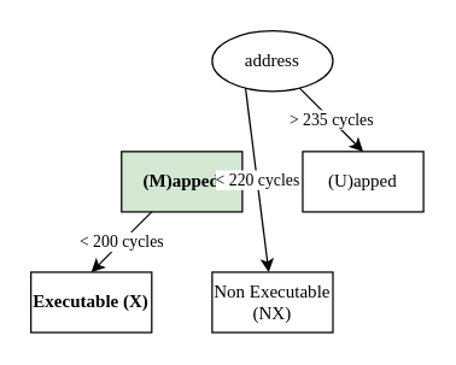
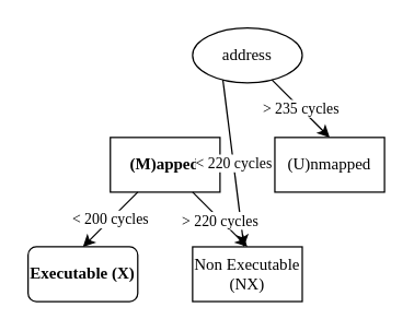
  <mxCell id="0" />
  <mxCell id="1" parent="0" />
  <mxCell id="2" value="&lt;font face=&quot;Computer Modern&quot;&gt;address&lt;/font&gt;" style="ellipse;whiteSpace=wrap;html=1;" parent="1" vertex="1"><mxGeometry x="140" y="20" width="80" height="40" as="geometry" /></mxCell>
- <mxCell id="3" value="&lt;font face=&quot;Computer Modern&quot;&gt;&lt;b&gt;(M)apped&lt;/b&gt;&lt;/font&gt;" style="rounded=0;whiteSpace=wrap;html=1;fillColor=#d5e8d4;" parent="1" vertex="1"><mxGeometry x="80" y="100" width="80" height="40" as="geometry" /></mxCell>
- <mxCell id="4" value="&lt;font face=&quot;Computer Modern&quot;&gt;(U)apped&lt;/font&gt;" style="rounded=0;whiteSpace=wrap;html=1;" parent="1" vertex="1"><mxGeometry x="200" y="100" width="80" height="40" as="geometry" /></mxCell>
+ <mxCell id="3" value="&lt;font face=&quot;Computer Modern&quot;&gt;&lt;b&gt;(M)apped&lt;/b&gt;&lt;/font&gt;" style="rounded=0;whiteSpace=wrap;html=1;" parent="1" vertex="1"><mxGeometry x="80" y="100" width="80" height="40" as="geometry" /></mxCell>
+ <mxCell id="4" value="&lt;font face=&quot;Computer Modern&quot;&gt;(U)nmapped&lt;/font&gt;" style="rounded=0;whiteSpace=wrap;html=1;" parent="1" vertex="1"><mxGeometry x="200" y="100" width="80" height="40" as="geometry" /></mxCell>
  <mxCell id="5" value="&lt;font face=&quot;Computer Modern&quot;&gt;&amp;lt; 220 cycles&lt;/font&gt;" style="endArrow=classic;html=1;rounded=0;exitX=0.25;exitY=1;exitDx=0;exitDy=0;" parent="1" source="2" target="9" edge="1"><mxGeometry x="0.003" width="50" height="50" relative="1" as="geometry"><mxPoint x="210" y="170" as="sourcePoint" /><mxPoint x="260" y="120" as="targetPoint" /><mxPoint as="offset" /></mxGeometry></mxCell>
  <mxCell id="6" value="" style="endArrow=classic;html=1;rounded=0;exitX=0.75;exitY=1;exitDx=0;exitDy=0;entryX=0.5;entryY=0;entryDx=0;entryDy=0;" parent="1" source="2" target="4" edge="1"><mxGeometry width="50" height="50" relative="1" as="geometry"><mxPoint x="170" y="70" as="sourcePoint" /><mxPoint x="130" y="110" as="targetPoint" /></mxGeometry></mxCell>
  <mxCell id="7" value="&lt;font face=&quot;Computer Modern&quot;&gt;&amp;gt; 235 cycles&lt;/font&gt;" style="edgeLabel;html=1;align=center;verticalAlign=middle;resizable=0;points=[];" parent="6" vertex="1" connectable="0"><mxGeometry x="-0.259" y="1" relative="1" as="geometry"><mxPoint x="4" y="6" as="offset" /></mxGeometry></mxCell>
- <mxCell id="8" value="&lt;font face=&quot;Computer Modern&quot;&gt;&lt;b&gt;Executable (X)&lt;/b&gt;&lt;/font&gt;" style="rounded=0;whiteSpace=wrap;html=1;fontFamily=Helvetica;fontSize=12;fontColor=default;fillColor=none;gradientColor=none;" parent="1" vertex="1"><mxGeometry x="20" y="180" width="80" height="40" as="geometry" /></mxCell>
+ <mxCell id="8" value="&lt;font face=&quot;Computer Modern&quot;&gt;&lt;b&gt;Executable (X)&lt;/b&gt;&lt;/font&gt;" style="whiteSpace=wrap;html=1;fontFamily=Helvetica;fontSize=12;fontColor=default;fillColor=none;gradientColor=none;rounded=1;" parent="1" vertex="1"><mxGeometry x="20" y="180" width="80" height="40" as="geometry" /></mxCell>
  <mxCell id="9" value="&lt;font face=&quot;Computer Modern&quot;&gt;Non Executable (NX)&lt;br&gt;&lt;/font&gt;" style="rounded=0;whiteSpace=wrap;html=1;fontFamily=Helvetica;fontSize=12;fontColor=default;fillColor=none;gradientColor=none;" parent="1" vertex="1"><mxGeometry x="140" y="180" width="80" height="40" as="geometry" /></mxCell>
  <mxCell id="10" value="&lt;font face=&quot;Computer Modern&quot;&gt;&amp;lt; 200 cycles&lt;/font&gt;" style="endArrow=classic;html=1;rounded=0;entryX=0.5;entryY=0;entryDx=0;entryDy=0;exitX=0.25;exitY=1;exitDx=0;exitDy=0;" parent="1" source="3" target="8" edge="1"><mxGeometry x="0.003" width="50" height="50" relative="1" as="geometry"><mxPoint x="100" y="160" as="sourcePoint" /><mxPoint x="60" y="200" as="targetPoint" /><mxPoint as="offset" /></mxGeometry></mxCell>
+ <mxCell id="11" value="" style="endArrow=classic;html=1;rounded=0;entryX=0.5;entryY=0;entryDx=0;entryDy=0;exitX=0.75;exitY=1;exitDx=0;exitDy=0;" parent="1" source="3" target="9" edge="1"><mxGeometry width="50" height="50" relative="1" as="geometry"><mxPoint x="140" y="160" as="sourcePoint" /><mxPoint x="180" y="200" as="targetPoint" /></mxGeometry></mxCell>
+ <mxCell id="12" value="&lt;font face=&quot;Computer Modern&quot;&gt;&amp;gt; 220 cycles&lt;/font&gt;" style="edgeLabel;html=1;align=center;verticalAlign=middle;resizable=0;points=[];" parent="11" vertex="1" connectable="0"><mxGeometry x="-0.259" y="1" relative="1" as="geometry"><mxPoint x="4" y="6" as="offset" /></mxGeometry></mxCell>
